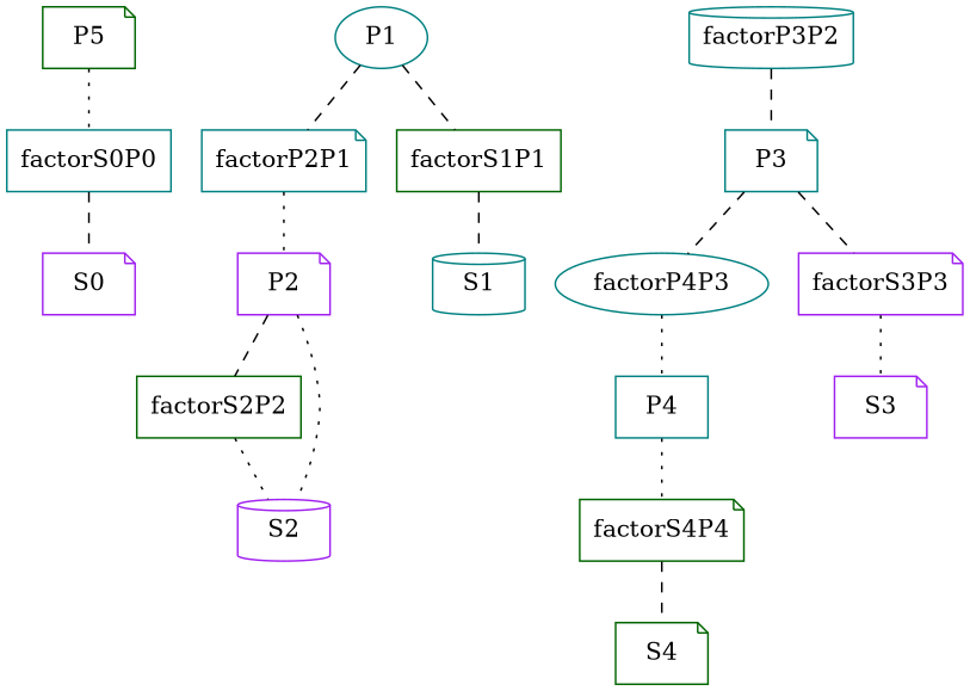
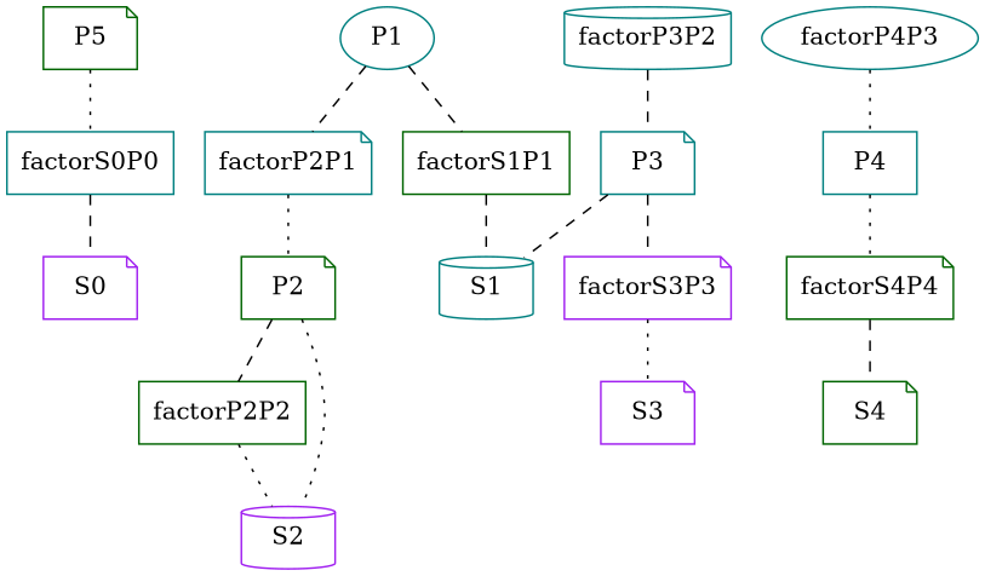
  graph {
    node [color=teal shape=note]
    edge [style=dashed]
    n1 [color=darkgreen label=P5]
    n2 [label=factorS0P0 shape=box]
    n3 [color=purple label=S0]
    n4 [label=P1 shape=ellipse]
    n5 [label=factorP2P1]
    n6 [color=darkgreen label=factorS1P1 shape=box]
-   n7 [color=purple label=P2]
+   n7 [color=darkgreen label=P2]
    n8 [label=S1 shape=cylinder]
-   n9 [color=darkgreen label=factorS2P2 shape=box]
+   n9 [color=darkgreen label=factorP2P2 shape=box]
    n10 [color=purple label=S2 shape=cylinder]
    n11 [label=factorP3P2 shape=cylinder]
    n12 [label=P3]
    n13 [label=factorP4P3 shape=ellipse]
    n14 [color=purple label=factorS3P3]
    n15 [label=P4 shape=box]
    n16 [color=purple label=S3]
    n17 [color=darkgreen label=factorS4P4]
    n18 [color=darkgreen label=S4]
    n1 -- n2 [style=dotted]
    n2 -- n3
    n4 -- n5
    n4 -- n6
    n5 -- n7 [style=dotted]
    n6 -- n8
    n7 -- n9
    n7 -- n10 [style=dotted]
    n9 -- n10 [style=dotted]
    n11 -- n12
-   n12 -- n13
+   n12 -- n8
    n12 -- n14
    n13 -- n15 [style=dotted]
    n14 -- n16 [style=dotted]
    n15 -- n17 [style=dotted]
    n17 -- n18
  }
